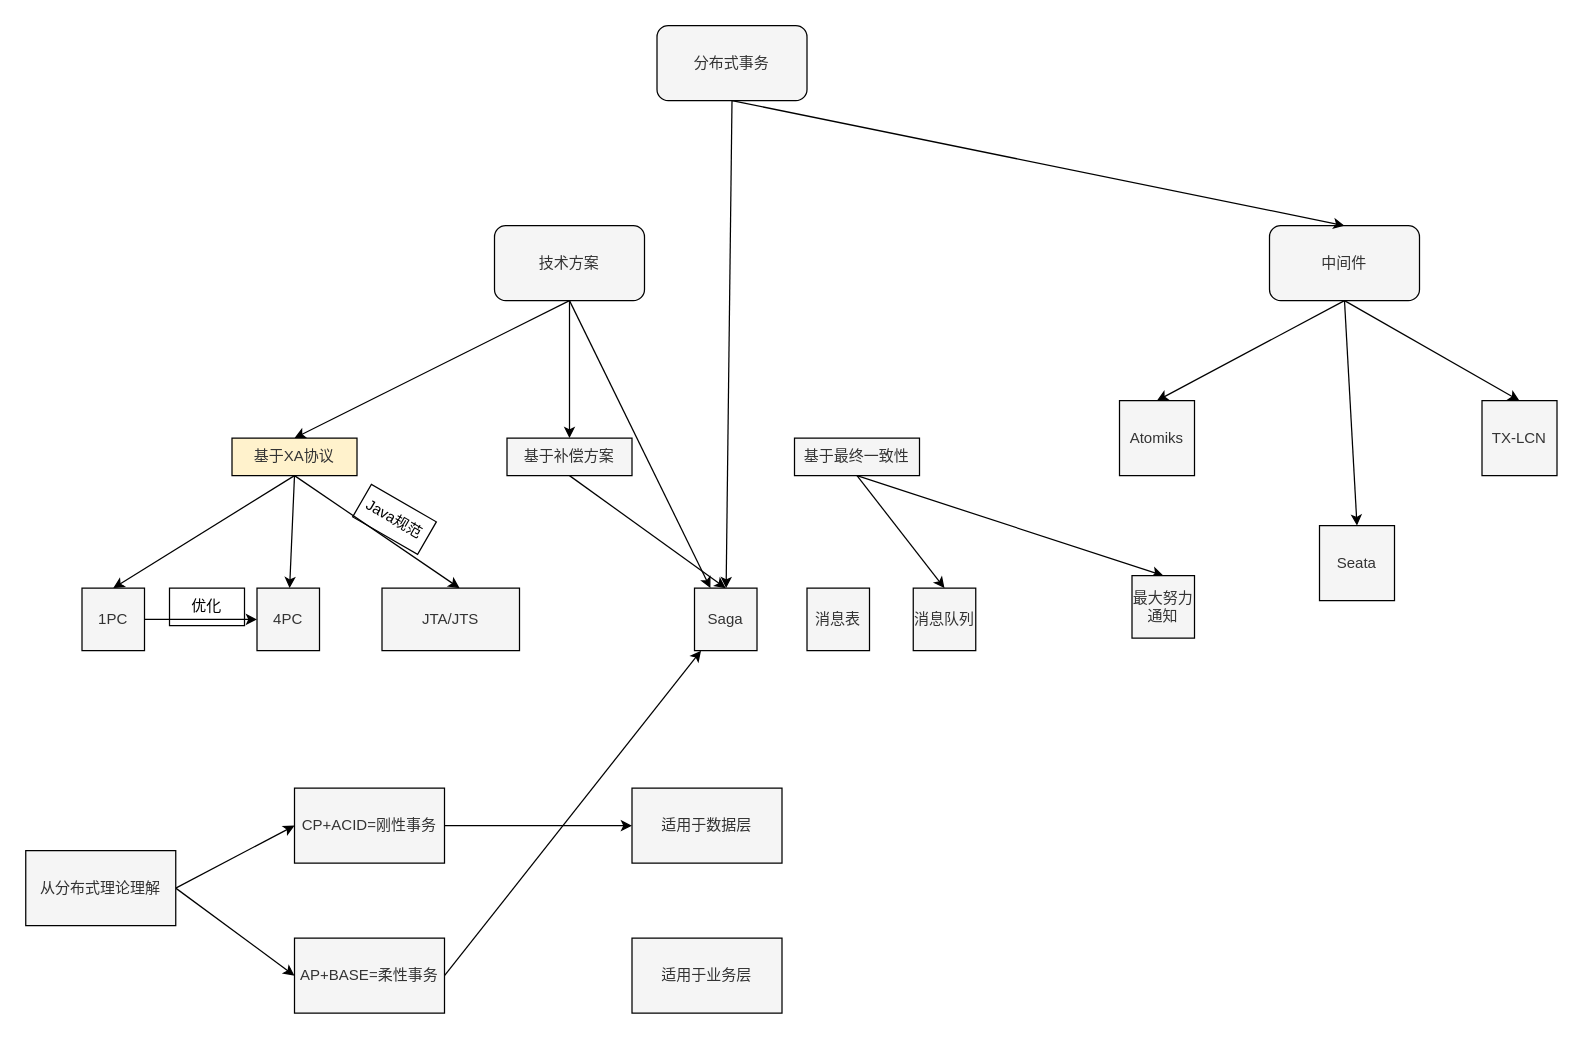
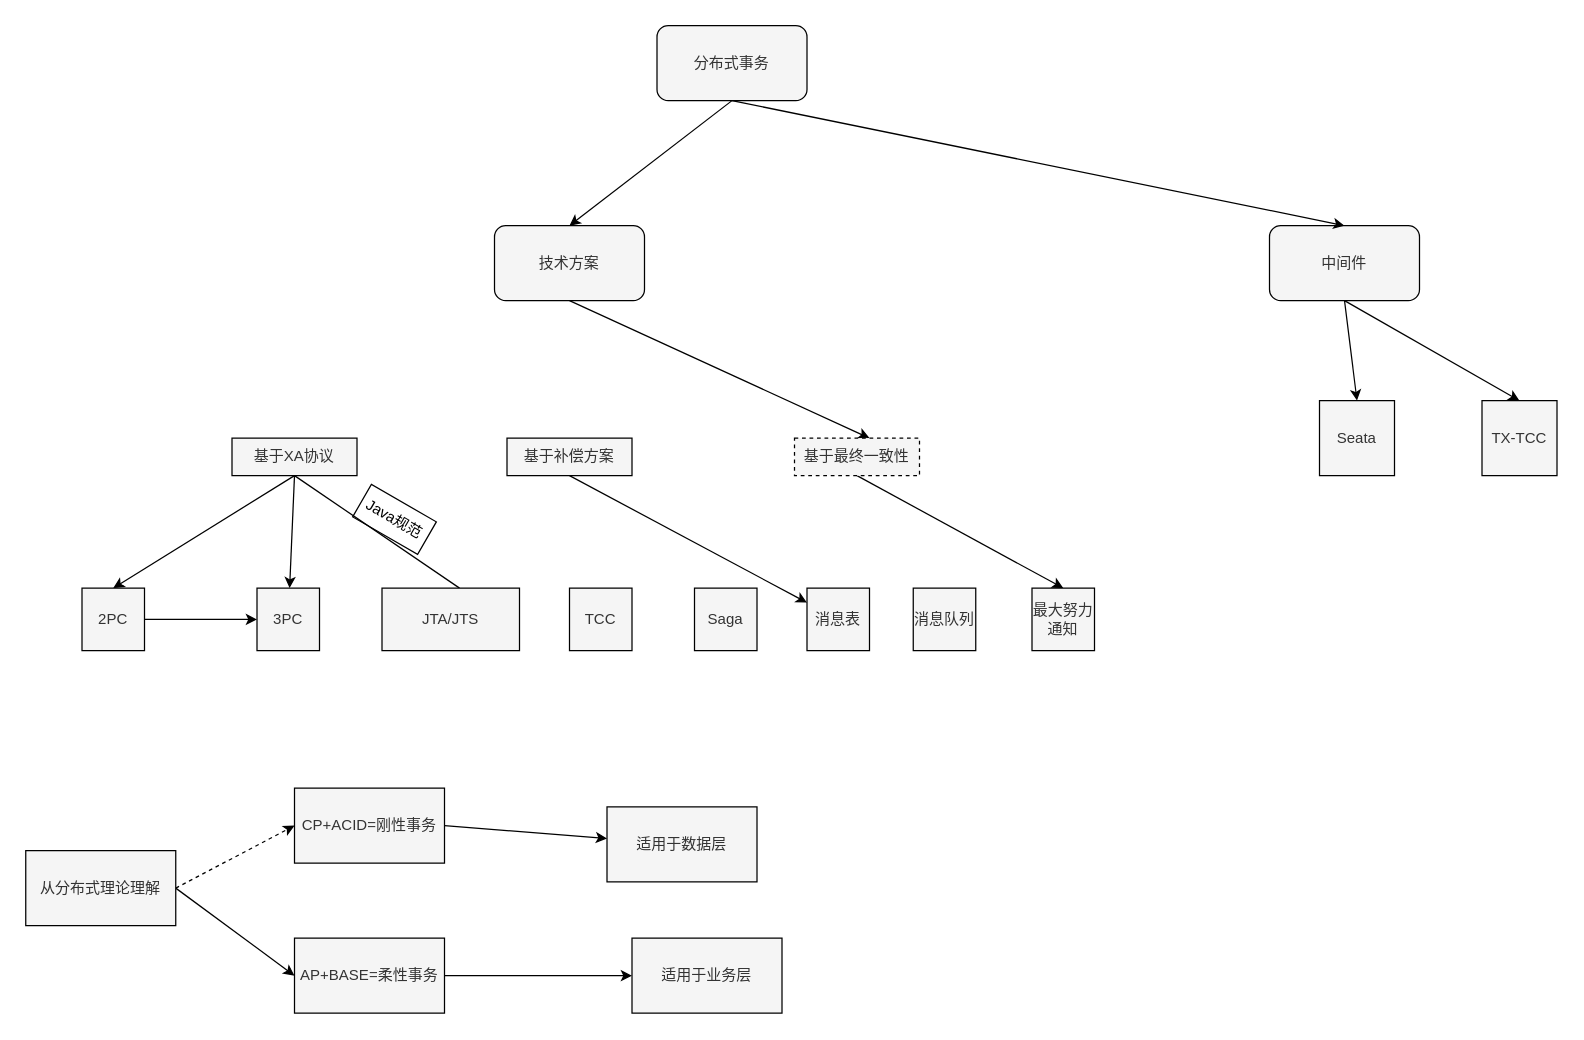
  <mxCell id="0" />
  <mxCell id="1" parent="0" />
  <mxCell id="2" value="分布式事务" style="rounded=1;whiteSpace=wrap;html=1;fillColor=#f5f5f5;fontColor=#333333;strokeColor=#000000;" vertex="1" parent="1"><mxGeometry x="525" y="20" width="120" height="60" as="geometry" /></mxCell>
- <mxCell id="3" style="edgeStyle=none;html=1;exitX=0.5;exitY=1;exitDx=0;exitDy=0;entryX=0.5;entryY=0;entryDx=0;entryDy=0;strokeColor=#000000;" edge="1" parent="1" source="6" target="16"><mxGeometry relative="1" as="geometry" /></mxCell>
- <mxCell id="4" style="edgeStyle=none;html=1;entryX=0.5;entryY=0;entryDx=0;entryDy=0;exitX=0.5;exitY=1;exitDx=0;exitDy=0;strokeColor=#000000;" edge="1" parent="1" source="6" target="18"><mxGeometry relative="1" as="geometry"><mxPoint x="625" y="300" as="sourcePoint" /><Array as="points"><mxPoint x="455" y="320" /></Array></mxGeometry></mxCell>
- <mxCell id="5" style="edgeStyle=none;html=1;exitX=0.5;exitY=1;exitDx=0;exitDy=0;strokeColor=#000000;" edge="1" parent="1" source="6" target="29"><mxGeometry relative="1" as="geometry" /></mxCell>
+ <mxCell id="5" style="edgeStyle=none;html=1;exitX=0.5;exitY=1;exitDx=0;exitDy=0;entryX=0.6;entryY=0;entryDx=0;entryDy=0;entryPerimeter=0;strokeColor=#000000;" edge="1" parent="1" source="6" target="21"><mxGeometry relative="1" as="geometry" /></mxCell>
  <mxCell id="6" value="技术方案" style="rounded=1;whiteSpace=wrap;html=1;fillColor=#f5f5f5;strokeColor=#000000;fontColor=#333333;" vertex="1" parent="1"><mxGeometry x="395" y="180" width="120" height="60" as="geometry" /></mxCell>
- <mxCell id="7" value="" style="endArrow=classic;html=1;exitX=0.5;exitY=1;exitDx=0;exitDy=0;strokeColor=#000000;" edge="1" parent="1" source="2" target="29"><mxGeometry width="50" height="50" relative="1" as="geometry"><mxPoint x="695" y="330" as="sourcePoint" /><mxPoint x="625" y="390" as="targetPoint" /></mxGeometry></mxCell>
- <mxCell id="8" style="edgeStyle=none;html=1;exitX=0.5;exitY=1;exitDx=0;exitDy=0;entryX=0.5;entryY=0;entryDx=0;entryDy=0;strokeColor=#000000;" edge="1" parent="1" source="11" target="33"><mxGeometry relative="1" as="geometry" /></mxCell>
+ <mxCell id="7" value="" style="endArrow=classic;html=1;exitX=0.5;exitY=1;exitDx=0;exitDy=0;entryX=0.5;entryY=0;entryDx=0;entryDy=0;strokeColor=#000000;" edge="1" parent="1" source="2" target="6"><mxGeometry width="50" height="50" relative="1" as="geometry"><mxPoint x="695" y="330" as="sourcePoint" /><mxPoint x="625" y="390" as="targetPoint" /></mxGeometry></mxCell>
  <mxCell id="9" style="edgeStyle=none;html=1;exitX=0.5;exitY=1;exitDx=0;exitDy=0;entryX=0.5;entryY=0;entryDx=0;entryDy=0;strokeColor=#000000;" edge="1" parent="1" source="11" target="34"><mxGeometry relative="1" as="geometry" /></mxCell>
  <mxCell id="10" style="edgeStyle=none;html=1;exitX=0.5;exitY=1;exitDx=0;exitDy=0;entryX=0.5;entryY=0;entryDx=0;entryDy=0;strokeColor=#000000;" edge="1" parent="1" source="11" target="35"><mxGeometry relative="1" as="geometry" /></mxCell>
  <mxCell id="11" value="中间件" style="rounded=1;whiteSpace=wrap;html=1;strokeColor=#000000;fillColor=#f5f5f5;fontColor=#333333;" vertex="1" parent="1"><mxGeometry x="1015" y="180" width="120" height="60" as="geometry" /></mxCell>
  <mxCell id="12" value="" style="endArrow=classic;html=1;exitX=0.5;exitY=1;exitDx=0;exitDy=0;entryX=0.5;entryY=0;entryDx=0;entryDy=0;strokeColor=#000000;" edge="1" parent="1" source="2" target="11"><mxGeometry width="50" height="50" relative="1" as="geometry"><mxPoint x="725" y="90" as="sourcePoint" /><mxPoint x="555" y="180" as="targetPoint" /></mxGeometry></mxCell>
  <mxCell id="13" style="edgeStyle=none;html=1;entryX=0.5;entryY=0;entryDx=0;entryDy=0;strokeColor=#000000;" edge="1" parent="1" target="23"><mxGeometry relative="1" as="geometry"><mxPoint x="235" y="380" as="sourcePoint" /></mxGeometry></mxCell>
  <mxCell id="14" style="edgeStyle=none;html=1;exitX=0.5;exitY=1;exitDx=0;exitDy=0;strokeColor=#000000;" edge="1" parent="1" source="16" target="24"><mxGeometry relative="1" as="geometry" /></mxCell>
- <mxCell id="15" style="edgeStyle=none;html=1;exitX=0.5;exitY=1;exitDx=0;exitDy=0;entryX=0.564;entryY=0;entryDx=0;entryDy=0;entryPerimeter=0;strokeColor=#000000;" edge="1" parent="1" source="16" target="25"><mxGeometry relative="1" as="geometry" /></mxCell>
- <mxCell id="16" value="基于XA协议" style="rounded=0;whiteSpace=wrap;html=1;fillColor=#fff2cc;fontColor=#333333;strokeColor=#000000;" vertex="1" parent="1"><mxGeometry x="185" y="350" width="100" height="30" as="geometry" /></mxCell>
- <mxCell id="17" style="edgeStyle=none;html=1;exitX=0.5;exitY=1;exitDx=0;exitDy=0;entryX=0.5;entryY=0;entryDx=0;entryDy=0;strokeColor=#000000;" edge="1" parent="1" source="18" target="29"><mxGeometry relative="1" as="geometry" /></mxCell>
+ <mxCell id="15" style="edgeStyle=none;html=1;exitX=0.5;exitY=1;exitDx=0;exitDy=0;entryX=0.564;entryY=0;entryDx=0;entryDy=0;entryPerimeter=0;strokeColor=#000000;endArrow=none;" edge="1" parent="1" source="16" target="25"><mxGeometry relative="1" as="geometry" /></mxCell>
+ <mxCell id="16" value="基于XA协议" style="rounded=0;whiteSpace=wrap;html=1;fillColor=#f5f5f5;fontColor=#333333;strokeColor=#000000;" vertex="1" parent="1"><mxGeometry x="185" y="350" width="100" height="30" as="geometry" /></mxCell>
+ <mxCell id="17" style="edgeStyle=none;html=1;exitX=0.5;exitY=1;exitDx=0;exitDy=0;strokeColor=#000000;" edge="1" parent="1" source="18" target="30"><mxGeometry relative="1" as="geometry" /></mxCell>
  <mxCell id="18" value="基于补偿方案" style="rounded=0;whiteSpace=wrap;html=1;fillColor=#f5f5f5;fontColor=#333333;strokeColor=#000000;" vertex="1" parent="1"><mxGeometry x="405" y="350" width="100" height="30" as="geometry" /></mxCell>
- <mxCell id="19" style="edgeStyle=none;html=1;exitX=0.5;exitY=1;exitDx=0;exitDy=0;entryX=0.5;entryY=0;entryDx=0;entryDy=0;strokeColor=#000000;" edge="1" parent="1" source="21" target="31"><mxGeometry relative="1" as="geometry" /></mxCell>
  <mxCell id="20" style="edgeStyle=none;html=1;exitX=0.5;exitY=1;exitDx=0;exitDy=0;entryX=0.5;entryY=0;entryDx=0;entryDy=0;strokeColor=#000000;" edge="1" parent="1" source="21" target="32"><mxGeometry relative="1" as="geometry" /></mxCell>
- <mxCell id="21" value="基于最终一致性" style="rounded=0;whiteSpace=wrap;html=1;fillColor=#f5f5f5;fontColor=#333333;strokeColor=#000000;" vertex="1" parent="1"><mxGeometry x="635" y="350" width="100" height="30" as="geometry" /></mxCell>
+ <mxCell id="21" value="基于最终一致性" style="rounded=0;whiteSpace=wrap;html=1;fillColor=#f5f5f5;fontColor=#333333;strokeColor=#000000;dashed=1;" vertex="1" parent="1"><mxGeometry x="635" y="350" width="100" height="30" as="geometry" /></mxCell>
  <mxCell id="22" style="edgeStyle=none;html=1;exitX=1;exitY=0.5;exitDx=0;exitDy=0;entryX=0;entryY=0.5;entryDx=0;entryDy=0;strokeColor=#000000;" edge="1" parent="1" source="23" target="24"><mxGeometry relative="1" as="geometry" /></mxCell>
- <mxCell id="23" value="1PC" style="whiteSpace=wrap;html=1;aspect=fixed;fillColor=#f5f5f5;fontColor=#333333;strokeColor=#000000;" vertex="1" parent="1"><mxGeometry x="65" y="470" width="50" height="50" as="geometry" /></mxCell>
- <mxCell id="24" value="4PC" style="whiteSpace=wrap;html=1;aspect=fixed;fillColor=#f5f5f5;fontColor=#333333;strokeColor=#000000;" vertex="1" parent="1"><mxGeometry x="205" y="470" width="50" height="50" as="geometry" /></mxCell>
+ <mxCell id="23" value="2PC" style="whiteSpace=wrap;html=1;aspect=fixed;fillColor=#f5f5f5;fontColor=#333333;strokeColor=#000000;" vertex="1" parent="1"><mxGeometry x="65" y="470" width="50" height="50" as="geometry" /></mxCell>
+ <mxCell id="24" value="3PC" style="whiteSpace=wrap;html=1;aspect=fixed;fillColor=#f5f5f5;fontColor=#333333;strokeColor=#000000;" vertex="1" parent="1"><mxGeometry x="205" y="470" width="50" height="50" as="geometry" /></mxCell>
  <mxCell id="25" value="JTA/JTS" style="rounded=0;whiteSpace=wrap;html=1;strokeColor=#000000;fillColor=#f5f5f5;fontColor=#333333;" vertex="1" parent="1"><mxGeometry y="470" width="110" height="50" as="geometry" x="305" /></mxCell>
- <mxCell id="26" value="优化" style="text;html=1;strokeColor=#000000;fillColor=none;align=center;verticalAlign=middle;whiteSpace=wrap;rounded=0;" vertex="1" parent="1"><mxGeometry x="135" y="470" width="60" height="30" as="geometry" /></mxCell>
  <mxCell id="27" value="Java规范" style="text;html=1;strokeColor=#000000;fillColor=none;align=center;verticalAlign=middle;whiteSpace=wrap;rounded=0;rotation=30;" vertex="1" parent="1"><mxGeometry x="285" y="400" width="60" height="30" as="geometry" /></mxCell>
+ <mxCell id="28" value="TCC" style="whiteSpace=wrap;html=1;aspect=fixed;strokeColor=#000000;fillColor=#f5f5f5;fontColor=#333333;" vertex="1" parent="1"><mxGeometry x="455" y="470" width="50" height="50" as="geometry" /></mxCell>
  <mxCell id="29" value="Saga" style="whiteSpace=wrap;html=1;aspect=fixed;strokeColor=#000000;fillColor=#f5f5f5;fontColor=#333333;" vertex="1" parent="1"><mxGeometry x="555" y="470" width="50" height="50" as="geometry" /></mxCell>
  <mxCell id="30" value="消息表" style="whiteSpace=wrap;html=1;aspect=fixed;strokeColor=#000000;fillColor=#f5f5f5;fontColor=#333333;" vertex="1" parent="1"><mxGeometry x="645" y="470" width="50" height="50" as="geometry" /></mxCell>
  <mxCell id="31" value="消息队列" style="whiteSpace=wrap;html=1;aspect=fixed;strokeColor=#000000;fillColor=#f5f5f5;fontColor=#333333;" vertex="1" parent="1"><mxGeometry x="730" y="470" width="50" height="50" as="geometry" /></mxCell>
- <mxCell id="32" value="最大努力通知" style="whiteSpace=wrap;html=1;aspect=fixed;strokeColor=#000000;fillColor=#f5f5f5;fontColor=#333333;" vertex="1" parent="1"><mxGeometry x="905" y="460" width="50" height="50" as="geometry" /></mxCell>
- <mxCell id="33" value="Atomiks" style="whiteSpace=wrap;html=1;aspect=fixed;strokeColor=#000000;fillColor=#f5f5f5;fontColor=#333333;" vertex="1" parent="1"><mxGeometry x="895" y="320" width="60" height="60" as="geometry" /></mxCell>
- <mxCell id="34" value="Seata" style="whiteSpace=wrap;html=1;aspect=fixed;strokeColor=#000000;fillColor=#f5f5f5;fontColor=#333333;" vertex="1" parent="1"><mxGeometry x="1055" y="420" width="60" height="60" as="geometry" /></mxCell>
- <mxCell id="35" value="TX-LCN" style="whiteSpace=wrap;html=1;aspect=fixed;strokeColor=#000000;fillColor=#f5f5f5;fontColor=#333333;" vertex="1" parent="1"><mxGeometry x="1185" y="320" width="60" height="60" as="geometry" /></mxCell>
- <mxCell id="36" style="edgeStyle=none;html=1;exitX=1;exitY=0.5;exitDx=0;exitDy=0;entryX=0;entryY=0.5;entryDx=0;entryDy=0;strokeColor=#000000;" edge="1" parent="1" source="38" target="41"><mxGeometry relative="1" as="geometry" /></mxCell>
+ <mxCell id="32" value="最大努力通知" style="whiteSpace=wrap;html=1;aspect=fixed;strokeColor=#000000;fillColor=#f5f5f5;fontColor=#333333;" vertex="1" parent="1"><mxGeometry x="825" y="470" width="50" height="50" as="geometry" /></mxCell>
+ <mxCell id="34" value="Seata" style="whiteSpace=wrap;html=1;aspect=fixed;strokeColor=#000000;fillColor=#f5f5f5;fontColor=#333333;" vertex="1" parent="1"><mxGeometry x="1055" y="320" width="60" height="60" as="geometry" /></mxCell>
+ <mxCell id="35" value="TX-TCC" style="whiteSpace=wrap;html=1;aspect=fixed;strokeColor=#000000;fillColor=#f5f5f5;fontColor=#333333;" vertex="1" parent="1"><mxGeometry x="1185" y="320" width="60" height="60" as="geometry" /></mxCell>
+ <mxCell id="36" style="edgeStyle=none;html=1;exitX=1;exitY=0.5;exitDx=0;exitDy=0;entryX=0;entryY=0.5;entryDx=0;entryDy=0;strokeColor=#000000;dashed=1;" edge="1" parent="1" source="38" target="41"><mxGeometry relative="1" as="geometry" /></mxCell>
  <mxCell id="37" style="edgeStyle=none;html=1;exitX=1;exitY=0.5;exitDx=0;exitDy=0;entryX=0;entryY=0.5;entryDx=0;entryDy=0;strokeColor=#000000;" edge="1" parent="1" source="38" target="43"><mxGeometry relative="1" as="geometry" /></mxCell>
  <mxCell id="38" value="从分布式理论理解" style="rounded=0;whiteSpace=wrap;html=1;fillColor=#f5f5f5;fontColor=#333333;strokeColor=#000000;" vertex="1" parent="1"><mxGeometry x="20" y="680" width="120" height="60" as="geometry" /></mxCell>
- <mxCell id="39" value="适用于数据层" style="rounded=0;whiteSpace=wrap;html=1;fillColor=#f5f5f5;fontColor=#333333;strokeColor=#000000;" vertex="1" parent="1"><mxGeometry x="505" y="630" width="120" height="60" as="geometry" /></mxCell>
+ <mxCell id="39" value="适用于数据层" style="rounded=0;whiteSpace=wrap;html=1;fillColor=#f5f5f5;fontColor=#333333;strokeColor=#000000;" vertex="1" parent="1"><mxGeometry x="485" y="645" width="120" height="60" as="geometry" /></mxCell>
  <mxCell id="40" style="edgeStyle=none;html=1;exitX=1;exitY=0.5;exitDx=0;exitDy=0;strokeColor=#000000;" edge="1" parent="1" source="41" target="39"><mxGeometry relative="1" as="geometry" /></mxCell>
  <mxCell id="41" value="CP+ACID=刚性事务" style="rounded=0;whiteSpace=wrap;html=1;fillColor=#f5f5f5;fontColor=#333333;strokeColor=#000000;" vertex="1" parent="1"><mxGeometry x="235" y="630" width="120" height="60" as="geometry" /></mxCell>
- <mxCell id="42" style="edgeStyle=none;html=1;exitX=1;exitY=0.5;exitDx=0;exitDy=0;strokeColor=#000000;" edge="1" parent="1" source="43" target="29"><mxGeometry relative="1" as="geometry" /></mxCell>
+ <mxCell id="42" style="edgeStyle=none;html=1;exitX=1;exitY=0.5;exitDx=0;exitDy=0;entryX=0;entryY=0.5;entryDx=0;entryDy=0;strokeColor=#000000;" edge="1" parent="1" source="43" target="44"><mxGeometry relative="1" as="geometry" /></mxCell>
  <mxCell id="43" value="AP+BASE=柔性事务" style="rounded=0;whiteSpace=wrap;html=1;fillColor=#f5f5f5;fontColor=#333333;strokeColor=#000000;" vertex="1" parent="1"><mxGeometry x="235" y="750" width="120" height="60" as="geometry" /></mxCell>
  <mxCell id="44" value="适用于业务层" style="rounded=0;whiteSpace=wrap;html=1;fillColor=#f5f5f5;fontColor=#333333;strokeColor=#000000;" vertex="1" parent="1"><mxGeometry x="505" y="750" width="120" height="60" as="geometry" /></mxCell>
